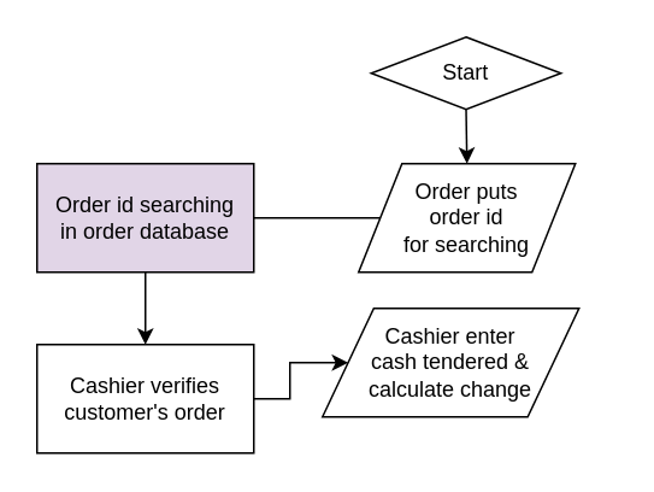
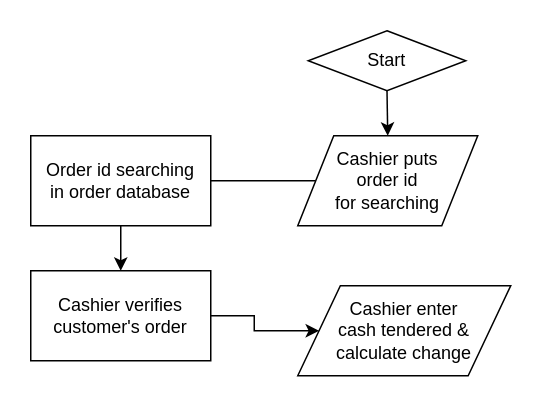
  <mxCell id="0" />
  <mxCell id="1" parent="0" />
  <mxCell id="2" style="edgeStyle=orthogonalEdgeStyle;rounded=0;orthogonalLoop=1;jettySize=auto;html=1;exitX=0.5;exitY=1;exitDx=0;exitDy=0;" parent="1" source="3" edge="1"><mxGeometry relative="1" as="geometry"><mxPoint x="258" y="90" as="targetPoint" /></mxGeometry></mxCell>
  <mxCell id="3" value="Start" style="rhombus;whiteSpace=wrap;html=1;" parent="1" vertex="1"><mxGeometry x="205" y="20" width="105" height="40" as="geometry" /></mxCell>
  <mxCell id="4" style="edgeStyle=orthogonalEdgeStyle;rounded=0;orthogonalLoop=1;jettySize=auto;html=1;exitX=0;exitY=0.5;exitDx=0;exitDy=0;entryX=1;entryY=0.5;entryDx=0;entryDy=0;endArrow=none;" edge="1" parent="1" source="5" target="7"><mxGeometry relative="1" as="geometry" /></mxCell>
- <mxCell id="5" value="Order puts&lt;br&gt;order id&lt;br&gt;for searching" style="shape=parallelogram;perimeter=parallelogramPerimeter;whiteSpace=wrap;html=1;" vertex="1" parent="1"><mxGeometry x="198" y="90" width="120" height="60" as="geometry" /></mxCell>
+ <mxCell id="5" value="Cashier puts&lt;br&gt;order id&lt;br&gt;for searching" style="shape=parallelogram;perimeter=parallelogramPerimeter;whiteSpace=wrap;html=1;" vertex="1" parent="1"><mxGeometry x="198" y="90" width="120" height="60" as="geometry" /></mxCell>
  <mxCell id="6" style="edgeStyle=orthogonalEdgeStyle;rounded=0;orthogonalLoop=1;jettySize=auto;html=1;exitX=0.5;exitY=1;exitDx=0;exitDy=0;entryX=0.5;entryY=0;entryDx=0;entryDy=0;" edge="1" parent="1" source="7" target="9"><mxGeometry relative="1" as="geometry" /></mxCell>
- <mxCell id="7" value="Order id searching&lt;br&gt;in order database" style="rounded=0;whiteSpace=wrap;html=1;fillColor=#e1d5e7;" vertex="1" parent="1"><mxGeometry x="20" y="90" width="120" height="60" as="geometry" /></mxCell>
+ <mxCell id="7" value="Order id searching&lt;br&gt;in order database" style="rounded=0;whiteSpace=wrap;html=1;" vertex="1" parent="1"><mxGeometry x="20" y="90" width="120" height="60" as="geometry" /></mxCell>
  <mxCell id="8" style="edgeStyle=orthogonalEdgeStyle;rounded=0;orthogonalLoop=1;jettySize=auto;html=1;exitX=1;exitY=0.5;exitDx=0;exitDy=0;entryX=0;entryY=0.5;entryDx=0;entryDy=0;" edge="1" parent="1" source="9" target="10"><mxGeometry relative="1" as="geometry" /></mxCell>
- <mxCell id="9" value="Cashier verifies&lt;br&gt;customer's order" style="rounded=0;whiteSpace=wrap;html=1;" vertex="1" parent="1"><mxGeometry x="20" y="190" width="120" height="60" as="geometry" /></mxCell>
- <mxCell id="10" value="Cashier enter&lt;br&gt;cash tendered &amp;amp;&lt;br&gt;calculate change" style="shape=parallelogram;perimeter=parallelogramPerimeter;whiteSpace=wrap;html=1;" vertex="1" parent="1"><mxGeometry x="178" y="170" width="142" height="60" as="geometry" /></mxCell>
+ <mxCell id="9" value="Cashier verifies&lt;br&gt;customer's order" style="rounded=0;whiteSpace=wrap;html=1;" vertex="1" parent="1"><mxGeometry x="20" y="180" width="120" height="60" as="geometry" /></mxCell>
+ <mxCell id="10" value="Cashier enter&lt;br&gt;cash tendered &amp;amp;&lt;br&gt;calculate change" style="shape=parallelogram;perimeter=parallelogramPerimeter;whiteSpace=wrap;html=1;" vertex="1" parent="1"><mxGeometry x="198" y="190" width="142" height="60" as="geometry" /></mxCell>
